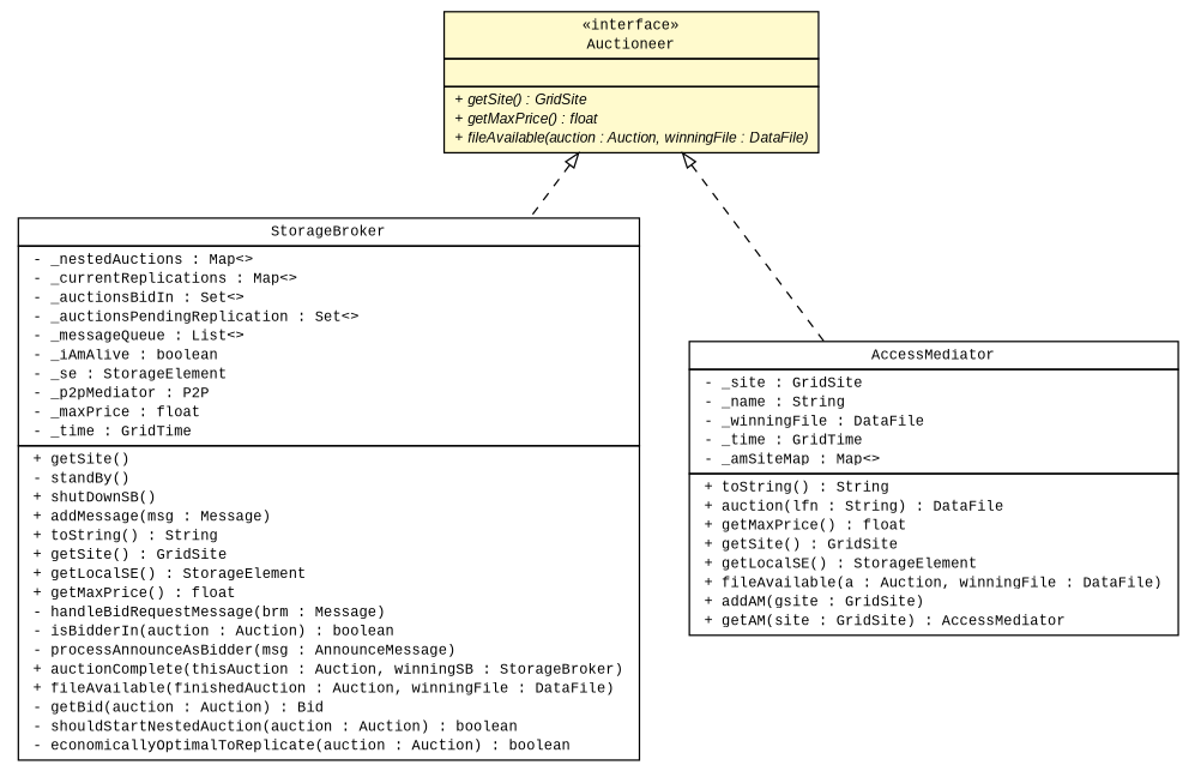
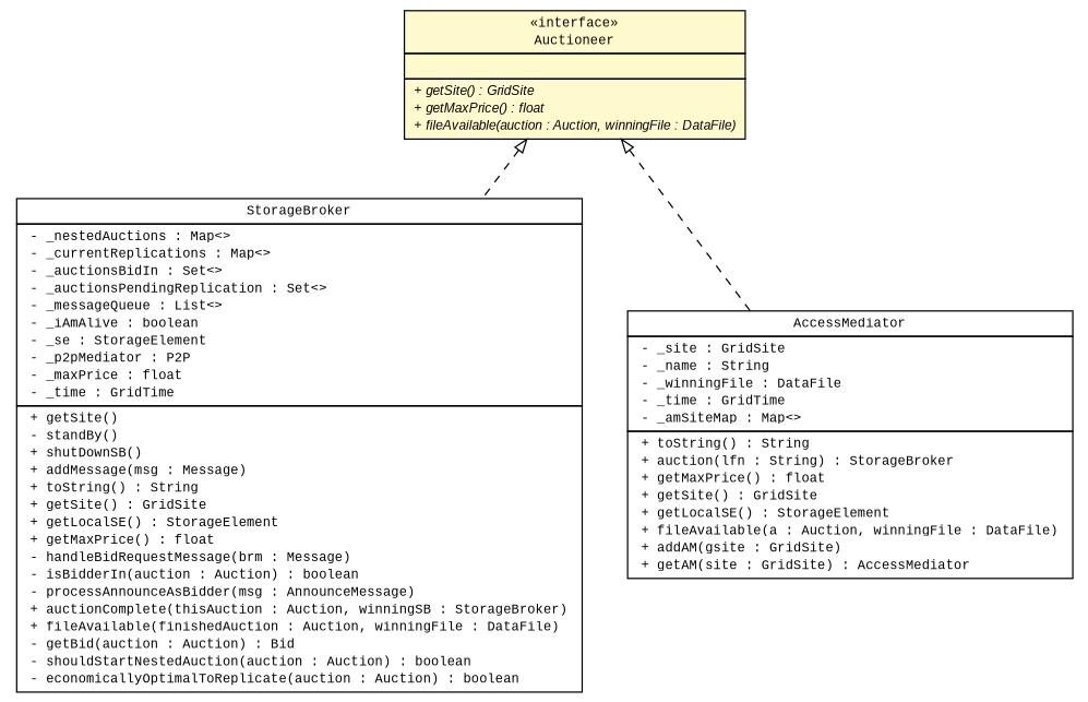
  digraph {
    fontname="Liberation Mono"
    nodesep=0.25
    ranksep=0.5
    node [fontcolor=black fontname="Liberation Mono" fontsize=10.0 shape=plaintext]
    edge [arrowtail=empty dir=back fontname="Liberation Mono" fontsize=10 headport=p labelfontname=arial labelfontsize=10 style=dashed tailport=p]
    n1 [label=<<table title="org.edg.data.replication.optorsim.auctions.StorageBroker" border="0" cellborder="1" cellspacing="0" cellpadding="2" port="p" href="./StorageBroker.html"> 		<tr><td><table border="0" cellspacing="0" cellpadding="1"> <tr><td align="center" balign="center"> StorageBroker </td></tr> 		</table></td></tr> 		<tr><td><table border="0" cellspacing="0" cellpadding="1"> <tr><td align="left" balign="left"> - _nestedAuctions : Map&lt;&gt; </td></tr> <tr><td align="left" balign="left"> - _currentReplications : Map&lt;&gt; </td></tr> <tr><td align="left" balign="left"> - _auctionsBidIn : Set&lt;&gt; </td></tr> <tr><td align="left" balign="left"> - _auctionsPendingReplication : Set&lt;&gt; </td></tr> <tr><td align="left" balign="left"> - _messageQueue : List&lt;&gt; </td></tr> <tr><td align="left" balign="left"> - _iAmAlive : boolean </td></tr> <tr><td align="left" balign="left"> - _se : StorageElement </td></tr> <tr><td align="left" balign="left"> - _p2pMediator : P2P </td></tr> <tr><td align="left" balign="left"> - _maxPrice : float </td></tr> <tr><td align="left" balign="left"> - _time : GridTime </td></tr> 		</table></td></tr> 		<tr><td><table border="0" cellspacing="0" cellpadding="1"> <tr><td align="left" balign="left"> + getSite() </td></tr> <tr><td align="left" balign="left"> - standBy() </td></tr> <tr><td align="left" balign="left"> + shutDownSB() </td></tr> <tr><td align="left" balign="left"> + addMessage(msg : Message) </td></tr> <tr><td align="left" balign="left"> + toString() : String </td></tr> <tr><td align="left" balign="left"> + getSite() : GridSite </td></tr> <tr><td align="left" balign="left"> + getLocalSE() : StorageElement </td></tr> <tr><td align="left" balign="left"> + getMaxPrice() : float </td></tr> <tr><td align="left" balign="left"> - handleBidRequestMessage(brm : Message) </td></tr> <tr><td align="left" balign="left"> - isBidderIn(auction : Auction) : boolean </td></tr> <tr><td align="left" balign="left"> - processAnnounceAsBidder(msg : AnnounceMessage) </td></tr> <tr><td align="left" balign="left"> + auctionComplete(thisAuction : Auction, winningSB : StorageBroker) </td></tr> <tr><td align="left" balign="left"> + fileAvailable(finishedAuction : Auction, winningFile : DataFile) </td></tr> <tr><td align="left" balign="left"> - getBid(auction : Auction) : Bid </td></tr> <tr><td align="left" balign="left"> - shouldStartNestedAuction(auction : Auction) : boolean </td></tr> <tr><td align="left" balign="left"> - economicallyOptimalToReplicate(auction : Auction) : boolean </td></tr> 		</table></td></tr> 		</table>>]
    n2 [label=<<table title="org.edg.data.replication.optorsim.auctions.Auctioneer" border="0" cellborder="1" cellspacing="0" cellpadding="2" port="p" bgcolor="lemonChiffon" href="./Auctioneer.html"> 		<tr><td><table border="0" cellspacing="0" cellpadding="1"> <tr><td align="center" balign="center"> &#171;interface&#187; </td></tr> <tr><td align="center" balign="center"> Auctioneer </td></tr> 		</table></td></tr> 		<tr><td><table border="0" cellspacing="0" cellpadding="1"> <tr><td align="left" balign="left">  </td></tr> 		</table></td></tr> 		<tr><td><table border="0" cellspacing="0" cellpadding="1"> <tr><td align="left" balign="left"><font face="arial italic" point-size="10.0"> + getSite() : GridSite </font></td></tr> <tr><td align="left" balign="left"><font face="arial italic" point-size="10.0"> + getMaxPrice() : float </font></td></tr> <tr><td align="left" balign="left"><font face="arial italic" point-size="10.0"> + fileAvailable(auction : Auction, winningFile : DataFile) </font></td></tr> 		</table></td></tr> 		</table>>]
-   n3 [label=<<table title="org.edg.data.replication.optorsim.auctions.AccessMediator" border="0" cellborder="1" cellspacing="0" cellpadding="2" port="p" href="./AccessMediator.html"> 		<tr><td><table border="0" cellspacing="0" cellpadding="1"> <tr><td align="center" balign="center"> AccessMediator </td></tr> 		</table></td></tr> 		<tr><td><table border="0" cellspacing="0" cellpadding="1"> <tr><td align="left" balign="left"> - _site : GridSite </td></tr> <tr><td align="left" balign="left"> - _name : String </td></tr> <tr><td align="left" balign="left"> - _winningFile : DataFile </td></tr> <tr><td align="left" balign="left"> - _time : GridTime </td></tr> <tr><td align="left" balign="left"> - _amSiteMap : Map&lt;&gt; </td></tr> 		</table></td></tr> 		<tr><td><table border="0" cellspacing="0" cellpadding="1"> <tr><td align="left" balign="left"> + toString() : String </td></tr> <tr><td align="left" balign="left"> + auction(lfn : String) : DataFile </td></tr> <tr><td align="left" balign="left"> + getMaxPrice() : float </td></tr> <tr><td align="left" balign="left"> + getSite() : GridSite </td></tr> <tr><td align="left" balign="left"> + getLocalSE() : StorageElement </td></tr> <tr><td align="left" balign="left"> + fileAvailable(a : Auction, winningFile : DataFile) </td></tr> <tr><td align="left" balign="left"> + addAM(gsite : GridSite) </td></tr> <tr><td align="left" balign="left"> + getAM(site : GridSite) : AccessMediator </td></tr> 		</table></td></tr> 		</table>>]
+   n3 [label=<<table title="org.edg.data.replication.optorsim.auctions.AccessMediator" border="0" cellborder="1" cellspacing="0" cellpadding="2" port="p" href="./AccessMediator.html"> 		<tr><td><table border="0" cellspacing="0" cellpadding="1"> <tr><td align="center" balign="center"> AccessMediator </td></tr> 		</table></td></tr> 		<tr><td><table border="0" cellspacing="0" cellpadding="1"> <tr><td align="left" balign="left"> - _site : GridSite </td></tr> <tr><td align="left" balign="left"> - _name : String </td></tr> <tr><td align="left" balign="left"> - _winningFile : DataFile </td></tr> <tr><td align="left" balign="left"> - _time : GridTime </td></tr> <tr><td align="left" balign="left"> - _amSiteMap : Map&lt;&gt; </td></tr> 		</table></td></tr> 		<tr><td><table border="0" cellspacing="0" cellpadding="1"> <tr><td align="left" balign="left"> + toString() : String </td></tr> <tr><td align="left" balign="left"> + auction(lfn : String) : StorageBroker </td></tr> <tr><td align="left" balign="left"> + getMaxPrice() : float </td></tr> <tr><td align="left" balign="left"> + getSite() : GridSite </td></tr> <tr><td align="left" balign="left"> + getLocalSE() : StorageElement </td></tr> <tr><td align="left" balign="left"> + fileAvailable(a : Auction, winningFile : DataFile) </td></tr> <tr><td align="left" balign="left"> + addAM(gsite : GridSite) </td></tr> <tr><td align="left" balign="left"> + getAM(site : GridSite) : AccessMediator </td></tr> 		</table></td></tr> 		</table>>]
    n2 -> n1
    n2 -> n3
  }
